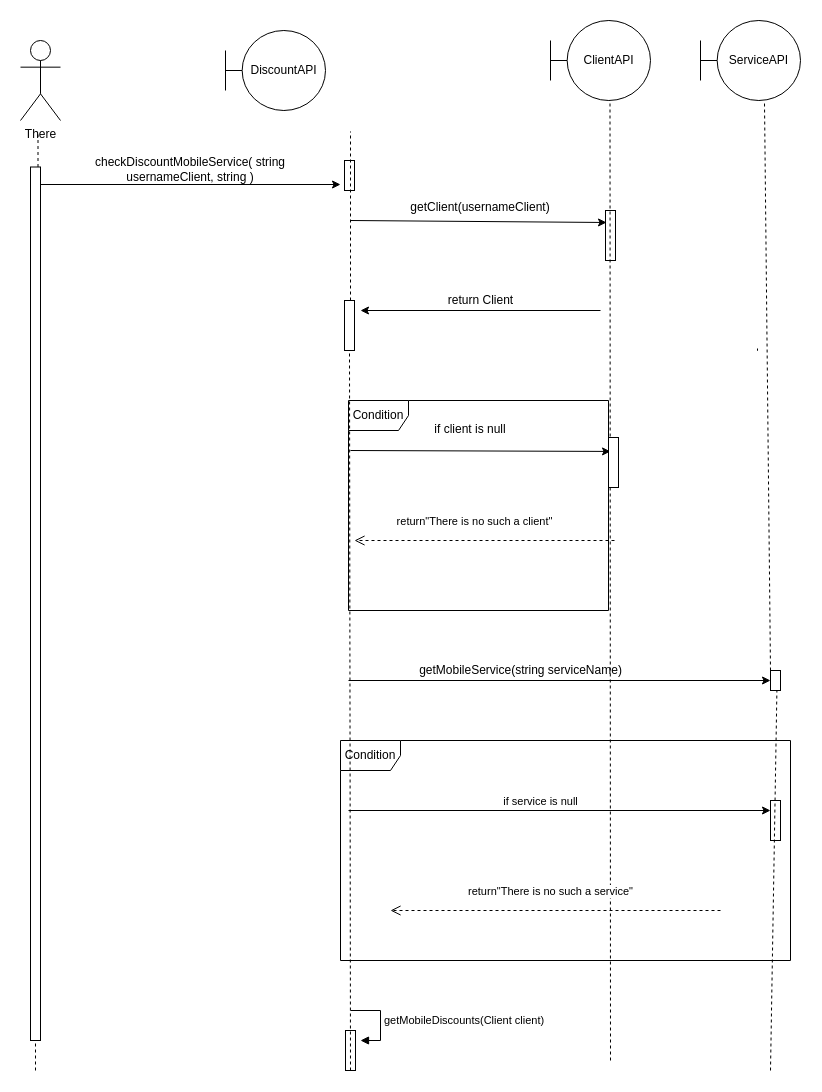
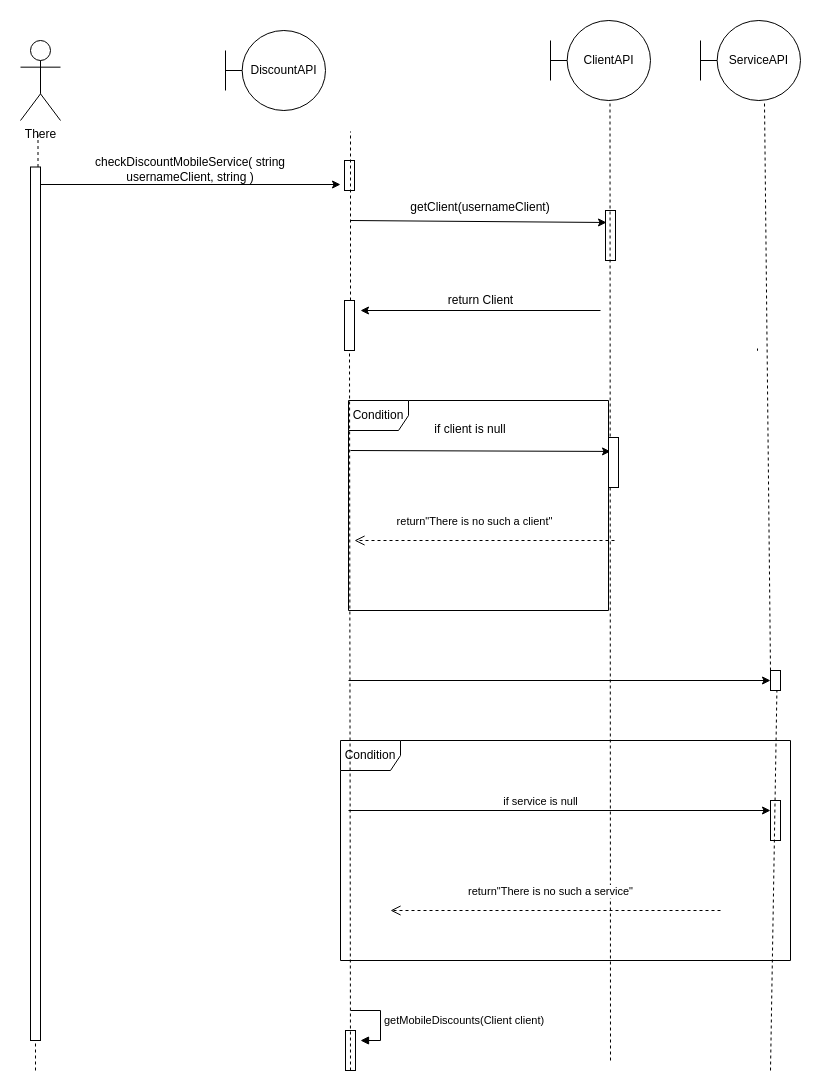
  <mxCell id="0" />
  <mxCell id="1" parent="0" />
  <mxCell id="2" value="There" style="shape=umlActor;verticalLabelPosition=bottom;verticalAlign=top;html=1;outlineConnect=0;" parent="1" vertex="1"><mxGeometry x="20" y="40" width="40" height="80" as="geometry" /></mxCell>
  <mxCell id="3" value="" style="html=1;points=[];perimeter=orthogonalPerimeter;" parent="1" vertex="1"><mxGeometry x="344" y="160" width="10" height="30" as="geometry" /></mxCell>
  <mxCell id="4" value="" style="html=1;points=[];perimeter=orthogonalPerimeter;" parent="1" vertex="1"><mxGeometry x="605" y="210" width="10" height="50" as="geometry" /></mxCell>
  <mxCell id="5" value="" style="endArrow=none;dashed=1;html=1;rounded=0;entryX=0.5;entryY=1;entryDx=0;entryDy=0;" parent="1" edge="1"><mxGeometry width="50" height="50" relative="1" as="geometry"><mxPoint x="610" y="1060" as="sourcePoint" /><mxPoint x="609.5" y="100" as="targetPoint" /></mxGeometry></mxCell>
  <mxCell id="6" value="" style="endArrow=classic;html=1;rounded=0;entryX=-0.4;entryY=0.8;entryDx=0;entryDy=0;entryPerimeter=0;" parent="1" target="3" edge="1"><mxGeometry width="50" height="50" relative="1" as="geometry"><mxPoint x="40" y="184" as="sourcePoint" /><mxPoint x="195" y="183.992" as="targetPoint" /></mxGeometry></mxCell>
  <mxCell id="7" value="checkDiscountMobileService( string usernameClient, string )" style="text;html=1;strokeColor=none;fillColor=none;align=center;verticalAlign=middle;whiteSpace=wrap;rounded=0;" parent="1" vertex="1"><mxGeometry x="90" y="160" width="200" height="17" as="geometry" /></mxCell>
  <mxCell id="8" value="" style="endArrow=classic;html=1;rounded=0;entryX=0.1;entryY=0.24;entryDx=0;entryDy=0;entryPerimeter=0;" parent="1" target="4" edge="1"><mxGeometry width="50" height="50" relative="1" as="geometry"><mxPoint x="350" y="220" as="sourcePoint" /><mxPoint x="580" y="168.002" as="targetPoint" /></mxGeometry></mxCell>
  <mxCell id="9" value="getClient(usernameClient)" style="text;html=1;strokeColor=none;fillColor=none;align=center;verticalAlign=middle;whiteSpace=wrap;rounded=0;" parent="1" vertex="1"><mxGeometry x="380" y="198" width="200" height="17" as="geometry" /></mxCell>
  <mxCell id="10" value="" style="html=1;verticalAlign=bottom;endArrow=none;dashed=1;endSize=8;rounded=0;" parent="1" edge="1"><mxGeometry x="0.048" relative="1" as="geometry"><mxPoint x="757" y="348" as="sourcePoint" /><mxPoint x="757" y="350.25" as="targetPoint" /><mxPoint as="offset" /></mxGeometry></mxCell>
  <mxCell id="11" value="DiscountAPI" style="shape=umlBoundary;whiteSpace=wrap;html=1;" parent="1" vertex="1"><mxGeometry x="225" y="30" width="100" height="80" as="geometry" /></mxCell>
  <mxCell id="12" value="" style="endArrow=none;dashed=1;html=1;rounded=0;entryX=0.5;entryY=1;entryDx=0;entryDy=0;startArrow=none;" parent="1" edge="1" source="37"><mxGeometry width="50" height="50" relative="1" as="geometry"><mxPoint x="38" y="659" as="sourcePoint" /><mxPoint x="37.5" y="134" as="targetPoint" /></mxGeometry></mxCell>
  <mxCell id="13" value="" style="endArrow=none;dashed=1;html=1;rounded=0;entryX=0.5;entryY=1;entryDx=0;entryDy=0;startArrow=none;" parent="1" edge="1" source="32"><mxGeometry width="50" height="50" relative="1" as="geometry"><mxPoint x="350" y="1070" as="sourcePoint" /><mxPoint x="350" y="131" as="targetPoint" /></mxGeometry></mxCell>
  <mxCell id="14" value="" style="endArrow=classic;html=1;rounded=0;exitX=0.125;exitY=1.118;exitDx=0;exitDy=0;exitPerimeter=0;entryX=0.762;entryY=0.287;entryDx=0;entryDy=0;entryPerimeter=0;" parent="1" edge="1"><mxGeometry width="50" height="50" relative="1" as="geometry"><mxPoint x="349.98" y="449.996" as="sourcePoint" /><mxPoint x="610.02" y="450.947" as="targetPoint" /></mxGeometry></mxCell>
  <mxCell id="15" value="if client is null" style="text;html=1;strokeColor=none;fillColor=none;align=center;verticalAlign=middle;whiteSpace=wrap;rounded=0;" parent="1" vertex="1"><mxGeometry x="369.98" y="420" width="200" height="17" as="geometry" /></mxCell>
  <mxCell id="16" value="return&quot;There is no such a client&quot;" style="html=1;verticalAlign=bottom;endArrow=open;dashed=1;endSize=8;rounded=0;startArrow=none;" parent="1" edge="1"><mxGeometry x="0.077" y="-10" relative="1" as="geometry"><mxPoint x="614" y="540" as="sourcePoint" /><mxPoint x="354" y="540" as="targetPoint" /><mxPoint as="offset" /></mxGeometry></mxCell>
  <mxCell id="17" value="" style="html=1;points=[];perimeter=orthogonalPerimeter;" parent="1" vertex="1"><mxGeometry x="608" y="437" width="10" height="50" as="geometry" /></mxCell>
  <mxCell id="18" value="ClientAPI" style="shape=umlBoundary;whiteSpace=wrap;html=1;" parent="1" vertex="1"><mxGeometry x="550" y="20" width="100" height="80" as="geometry" /></mxCell>
  <mxCell id="19" value="ServiceAPI" style="shape=umlBoundary;whiteSpace=wrap;html=1;" parent="1" vertex="1"><mxGeometry x="700" y="20" width="100" height="80" as="geometry" /></mxCell>
  <mxCell id="20" value="" style="endArrow=none;dashed=1;html=1;rounded=0;entryX=0.64;entryY=1.022;entryDx=0;entryDy=0;entryPerimeter=0;startArrow=none;" parent="1" target="19" edge="1" source="35"><mxGeometry width="50" height="50" relative="1" as="geometry"><mxPoint x="770" y="1070" as="sourcePoint" /><mxPoint x="765" y="380" as="targetPoint" /></mxGeometry></mxCell>
  <mxCell id="21" value="" style="endArrow=classic;html=1;rounded=0;" parent="1" edge="1"><mxGeometry width="50" height="50" relative="1" as="geometry"><mxPoint x="600" y="310" as="sourcePoint" /><mxPoint x="360" y="310" as="targetPoint" /></mxGeometry></mxCell>
  <mxCell id="22" value="return Client" style="text;html=1;align=center;verticalAlign=middle;resizable=0;points=[];autosize=1;strokeColor=none;fillColor=none;" parent="1" vertex="1"><mxGeometry x="435" y="285" width="90" height="30" as="geometry" /></mxCell>
  <mxCell id="23" value="Condition" style="shape=umlFrame;whiteSpace=wrap;html=1;" parent="1" vertex="1"><mxGeometry x="348" y="400" width="260" height="210" as="geometry" /></mxCell>
  <mxCell id="24" value="" style="endArrow=classic;html=1;rounded=0;" parent="1" edge="1"><mxGeometry width="50" height="50" relative="1" as="geometry"><mxPoint x="348" y="680" as="sourcePoint" /><mxPoint x="770" y="680" as="targetPoint" /></mxGeometry></mxCell>
- <mxCell id="25" value="getMobileService(string serviceName)" style="text;html=1;align=center;verticalAlign=middle;resizable=0;points=[];autosize=1;strokeColor=none;fillColor=none;" parent="1" vertex="1"><mxGeometry x="405" y="655" width="230" height="30" as="geometry" /></mxCell>
  <mxCell id="26" value="Condition" style="shape=umlFrame;whiteSpace=wrap;html=1;" parent="1" vertex="1"><mxGeometry x="340" y="740" width="450" height="220" as="geometry" /></mxCell>
  <mxCell id="27" value="" style="endArrow=classic;html=1;rounded=0;" parent="1" edge="1"><mxGeometry width="50" height="50" relative="1" as="geometry"><mxPoint x="348" y="810" as="sourcePoint" /><mxPoint x="770" y="810" as="targetPoint" /></mxGeometry></mxCell>
  <mxCell id="28" value="if service is null" style="edgeLabel;html=1;align=center;verticalAlign=middle;resizable=0;points=[];" parent="27" vertex="1" connectable="0"><mxGeometry x="-0.095" y="3" relative="1" as="geometry"><mxPoint y="-7" as="offset" /></mxGeometry></mxCell>
  <mxCell id="29" value="return&quot;There is no such a service&quot;" style="html=1;verticalAlign=bottom;endArrow=open;dashed=1;endSize=8;rounded=0;" parent="1" edge="1"><mxGeometry x="0.03" y="-10" relative="1" as="geometry"><mxPoint x="720" y="910" as="sourcePoint" /><mxPoint x="390" y="910" as="targetPoint" /><mxPoint as="offset" /></mxGeometry></mxCell>
  <mxCell id="30" value="" style="html=1;points=[];perimeter=orthogonalPerimeter;" parent="1" vertex="1"><mxGeometry x="345" y="1030" width="10" height="40" as="geometry" /></mxCell>
  <mxCell id="31" value="getMobileDiscounts(Client client)" style="edgeStyle=orthogonalEdgeStyle;html=1;align=left;spacingLeft=2;endArrow=block;rounded=0;" parent="1" edge="1"><mxGeometry relative="1" as="geometry"><mxPoint x="350" y="1010" as="sourcePoint" /><Array as="points"><mxPoint x="380" y="1010" /><mxPoint x="380" y="1040" /></Array><mxPoint x="360" y="1040" as="targetPoint" /></mxGeometry></mxCell>
  <mxCell id="32" value="" style="html=1;points=[];perimeter=orthogonalPerimeter;" parent="1" vertex="1"><mxGeometry x="344" y="300" width="10" height="50" as="geometry" /></mxCell>
  <mxCell id="33" value="" style="endArrow=none;dashed=1;html=1;rounded=0;entryX=0.5;entryY=1;entryDx=0;entryDy=0;" edge="1" parent="1" target="32"><mxGeometry width="50" height="50" relative="1" as="geometry"><mxPoint x="350" y="1070" as="sourcePoint" /><mxPoint x="350" y="131" as="targetPoint" /></mxGeometry></mxCell>
  <mxCell id="34" value="" style="html=1;points=[];perimeter=orthogonalPerimeter;" vertex="1" parent="1"><mxGeometry x="770" y="800" width="10" height="40" as="geometry" /></mxCell>
  <mxCell id="35" value="" style="html=1;points=[];perimeter=orthogonalPerimeter;" vertex="1" parent="1"><mxGeometry x="770" y="670" width="10" height="20" as="geometry" /></mxCell>
  <mxCell id="36" value="" style="endArrow=none;dashed=1;html=1;rounded=0;entryX=0.64;entryY=1.022;entryDx=0;entryDy=0;entryPerimeter=0;" edge="1" parent="1" target="35"><mxGeometry width="50" height="50" relative="1" as="geometry"><mxPoint x="770" y="1070" as="sourcePoint" /><mxPoint x="764" y="101.76" as="targetPoint" /></mxGeometry></mxCell>
  <mxCell id="37" value="" style="html=1;points=[];perimeter=orthogonalPerimeter;" vertex="1" parent="1"><mxGeometry x="30" y="166.5" width="10" height="873.5" as="geometry" /></mxCell>
  <mxCell id="38" value="" style="endArrow=none;dashed=1;html=1;rounded=0;entryX=0.5;entryY=1;entryDx=0;entryDy=0;" edge="1" parent="1" target="37"><mxGeometry width="50" height="50" relative="1" as="geometry"><mxPoint x="35" y="1070" as="sourcePoint" /><mxPoint x="37.5" y="134" as="targetPoint" /></mxGeometry></mxCell>
